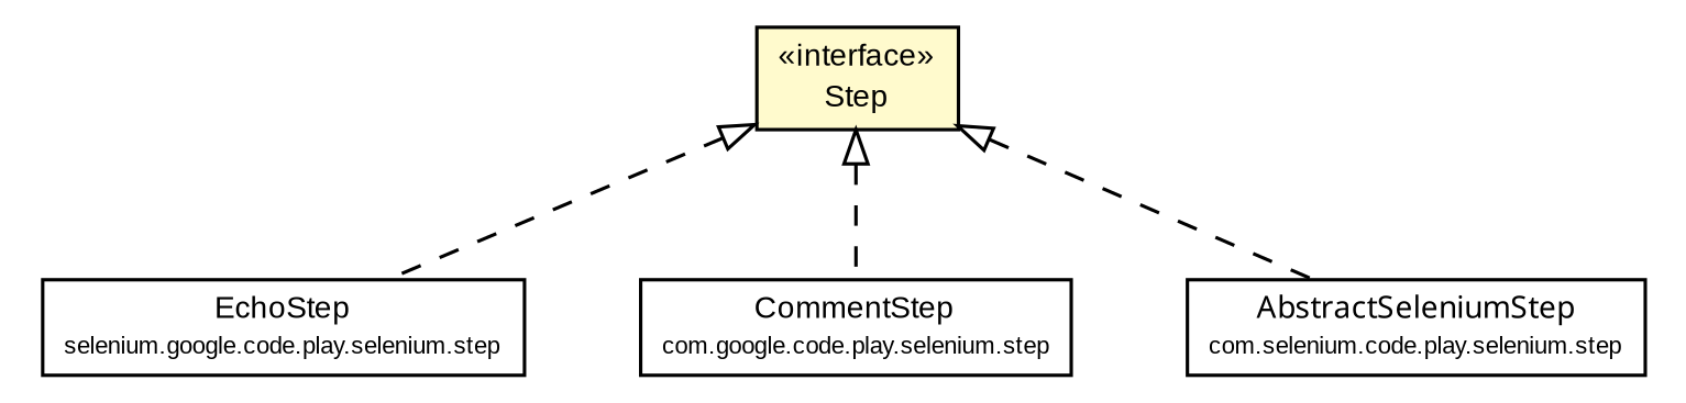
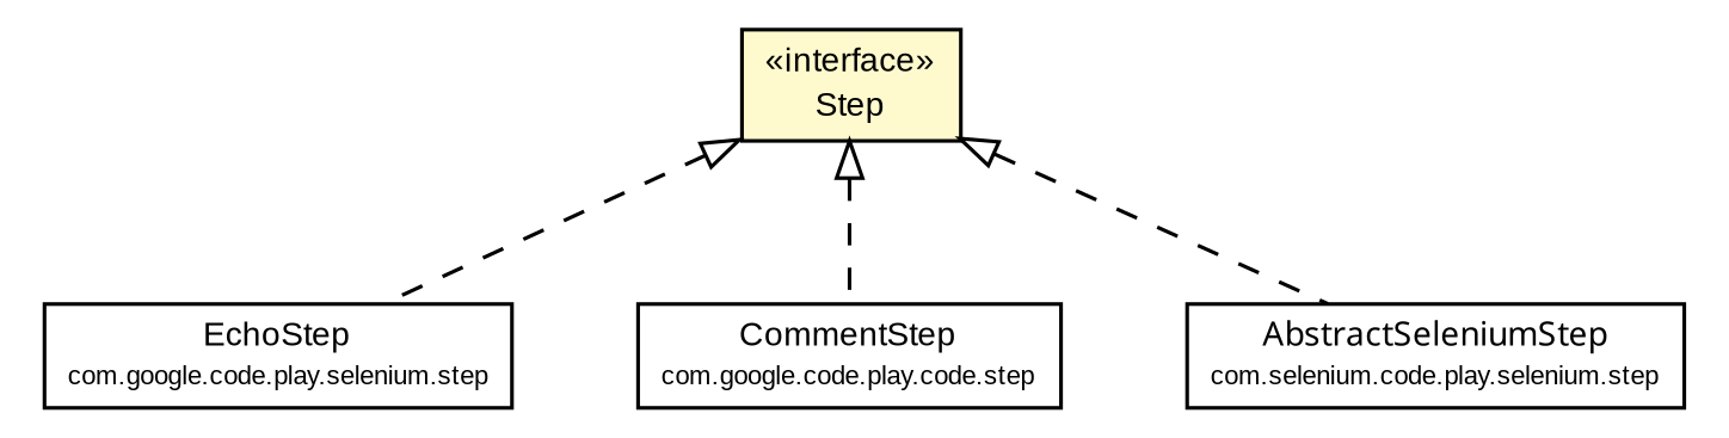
  digraph {
    node [fontcolor=black fontname=arial fontsize=9.0 shape=plaintext]
    edge [arrowtail=empty dir=back fontname=arial fontsize=10 headport=p labelfontname=arial labelfontsize=10 style=dashed tailport=p]
    n1 [label=<<table border="0" cellborder="1" cellspacing="0" cellpadding="2" port="p" bgcolor="lemonChiffon" href="./Step.html"> 		<tr><td><table border="0" cellspacing="0" cellpadding="1"> 			<tr><td> &laquo;interface&raquo; </td></tr> 			<tr><td> Step </td></tr> 		</table></td></tr> 		</table>>]
-   n2 [label=<<table border="0" cellborder="1" cellspacing="0" cellpadding="2" port="p" href="./step/EchoStep.html"> 		<tr><td><table border="0" cellspacing="0" cellpadding="1"> 			<tr><td> EchoStep </td></tr> 			<tr><td><font point-size="7.0"> selenium.google.code.play.selenium.step </font></td></tr> 		</table></td></tr> 		</table>>]
-   n3 [label=<<table border="0" cellborder="1" cellspacing="0" cellpadding="2" port="p" href="./step/CommentStep.html"> 		<tr><td><table border="0" cellspacing="0" cellpadding="1"> 			<tr><td> CommentStep </td></tr> 			<tr><td><font point-size="7.0"> com.google.code.play.selenium.step </font></td></tr> 		</table></td></tr> 		</table>>]
+   n2 [label=<<table border="0" cellborder="1" cellspacing="0" cellpadding="2" port="p" href="./step/EchoStep.html"> 		<tr><td><table border="0" cellspacing="0" cellpadding="1"> 			<tr><td> EchoStep </td></tr> 			<tr><td><font point-size="7.0"> com.google.code.play.selenium.step </font></td></tr> 		</table></td></tr> 		</table>>]
+   n3 [label=<<table border="0" cellborder="1" cellspacing="0" cellpadding="2" port="p" href="./step/CommentStep.html"> 		<tr><td><table border="0" cellspacing="0" cellpadding="1"> 			<tr><td> CommentStep </td></tr> 			<tr><td><font point-size="7.0"> com.google.code.play.code.step </font></td></tr> 		</table></td></tr> 		</table>>]
    n4 [label=<<table border="0" cellborder="1" cellspacing="0" cellpadding="2" port="p" href="./step/AbstractSeleniumStep.html"> 		<tr><td><table border="0" cellspacing="0" cellpadding="1"> 			<tr><td><font face="ariali"> AbstractSeleniumStep </font></td></tr> 			<tr><td><font point-size="7.0"> com.selenium.code.play.selenium.step </font></td></tr> 		</table></td></tr> 		</table>>]
    n1 -> n2
    n1 -> n3
    n1 -> n4
  }
